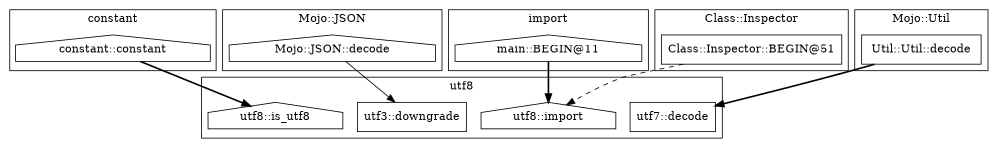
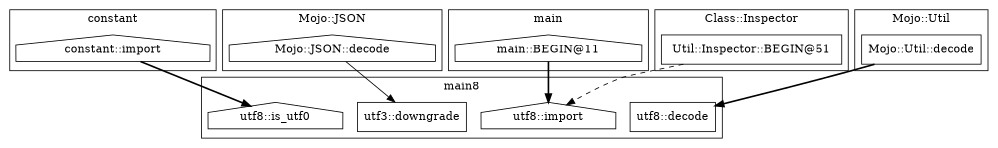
  digraph {
    node [shape=house]
    edge [style=bold]
-   "constant::import" [label="constant::constant"]
+   "constant::import"
    "Mojo::JSON::decode"
-   "utf8::is_utf8"
-   "utf8::decode" [shape=box label="utf7::decode"]
+   "utf8::is_utf8" [label="utf8::is_utf0"]
+   "utf8::decode" [shape=box]
    "utf8::import"
    n6 [label="utf3::downgrade" shape=box]
    "main::BEGIN@11"
-   "Class::Inspector::BEGIN@51" [shape=box]
-   "Mojo::Util::decode" [shape=box label="Util::Util::decode"]
+   "Class::Inspector::BEGIN@51" [shape=box label="Util::Inspector::BEGIN@51"]
+   "Mojo::Util::decode" [shape=box]
    subgraph cluster_1 {
      label=constant
      "constant::import"
    }
    subgraph cluster_2 {
      label="Mojo::JSON"
      "Mojo::JSON::decode"
    }
    subgraph cluster_3 {
-     label=utf8
+     label=main8
      "utf8::is_utf8"
      "utf8::decode"
      "utf8::import"
      n6
    }
    subgraph cluster_4 {
-     label=import
+     label=main
      "main::BEGIN@11"
    }
    subgraph cluster_5 {
      label="Class::Inspector"
      "Class::Inspector::BEGIN@51"
    }
    subgraph cluster_6 {
      label="Mojo::Util"
      "Mojo::Util::decode"
    }
    "constant::import" -> "utf8::is_utf8"
    "Mojo::JSON::decode" -> n6 [style=solid]
    "main::BEGIN@11" -> "utf8::import"
    "Class::Inspector::BEGIN@51" -> "utf8::import" [style=dashed]
    "Mojo::Util::decode" -> "utf8::decode"
  }
